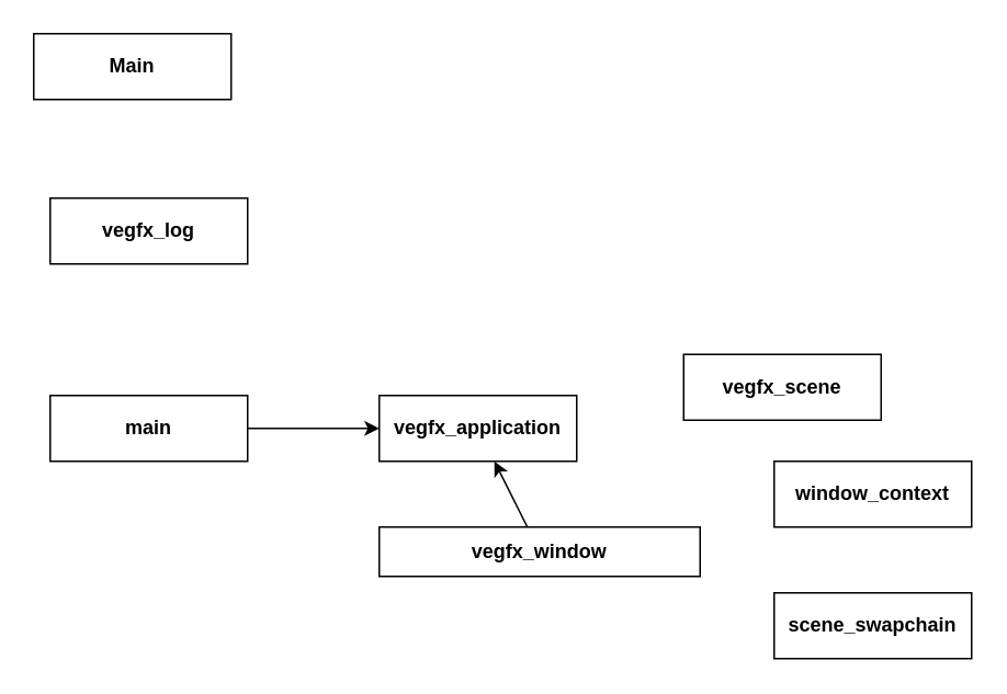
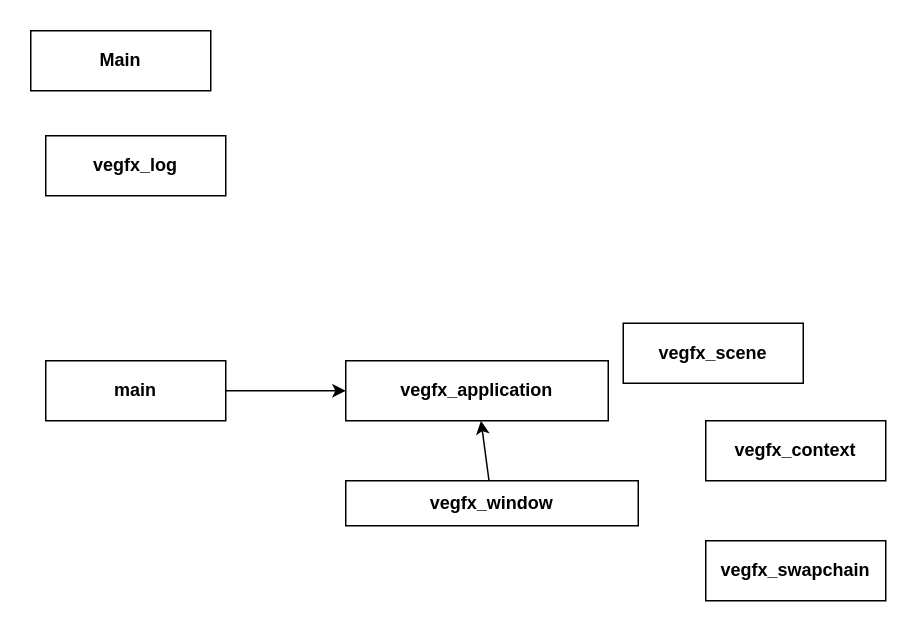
  <mxCell id="0" />
  <mxCell id="1" parent="0" />
- <mxCell id="2" value="scene_swapchain" style="rounded=0;whiteSpace=wrap;html=1;fontStyle=1" parent="1" vertex="1"><mxGeometry x="470" y="360" width="120" height="40" as="geometry" /></mxCell>
+ <mxCell id="2" value="vegfx_swapchain" style="rounded=0;whiteSpace=wrap;html=1;fontStyle=1" parent="1" vertex="1"><mxGeometry x="470" y="360" width="120" height="40" as="geometry" /></mxCell>
  <mxCell id="3" style="edgeStyle=none;html=1;entryX=0;entryY=0.5;entryDx=0;entryDy=0;" parent="1" source="4" target="5" edge="1"><mxGeometry relative="1" as="geometry" /></mxCell>
  <mxCell id="4" value="main" style="rounded=0;whiteSpace=wrap;html=1;fontStyle=1" parent="1" vertex="1"><mxGeometry x="30" y="240" width="120" height="40" as="geometry" /></mxCell>
- <mxCell id="5" value="vegfx_application" style="rounded=0;whiteSpace=wrap;html=1;fontStyle=1" parent="1" vertex="1"><mxGeometry x="230" y="240" width="120" height="40" as="geometry" /></mxCell>
+ <mxCell id="5" value="vegfx_application" style="rounded=0;whiteSpace=wrap;html=1;fontStyle=1" parent="1" vertex="1"><mxGeometry x="230" y="240" width="175" height="40" as="geometry" /></mxCell>
  <mxCell id="6" style="edgeStyle=none;html=1;" parent="1" source="7" target="5" edge="1"><mxGeometry relative="1" as="geometry" /></mxCell>
  <mxCell id="7" value="vegfx_window" style="rounded=0;whiteSpace=wrap;html=1;fontStyle=1" parent="1" vertex="1"><mxGeometry x="230" y="320" width="195" height="30" as="geometry" /></mxCell>
  <mxCell id="8" value="vegfx_scene" style="rounded=0;whiteSpace=wrap;html=1;fontStyle=1" parent="1" vertex="1"><mxGeometry x="415" y="215" width="120" height="40" as="geometry" /></mxCell>
- <mxCell id="9" value="window_context" style="rounded=0;whiteSpace=wrap;html=1;fontStyle=1" parent="1" vertex="1"><mxGeometry x="470" y="280" width="120" height="40" as="geometry" /></mxCell>
- <mxCell id="10" value="vegfx_log" style="rounded=0;whiteSpace=wrap;html=1;fontStyle=1" parent="1" vertex="1"><mxGeometry x="30" y="120" width="120" height="40" as="geometry" /></mxCell>
+ <mxCell id="9" value="vegfx_context" style="rounded=0;whiteSpace=wrap;html=1;fontStyle=1" parent="1" vertex="1"><mxGeometry x="470" y="280" width="120" height="40" as="geometry" /></mxCell>
+ <mxCell id="10" value="vegfx_log" style="rounded=0;whiteSpace=wrap;html=1;fontStyle=1" parent="1" vertex="1"><mxGeometry x="30" y="90" width="120" height="40" as="geometry" /></mxCell>
  <mxCell id="11" value="Main" style="rounded=0;whiteSpace=wrap;html=1;fontStyle=1" vertex="1" parent="1"><mxGeometry x="20" y="20" width="120" height="40" as="geometry" /></mxCell>
